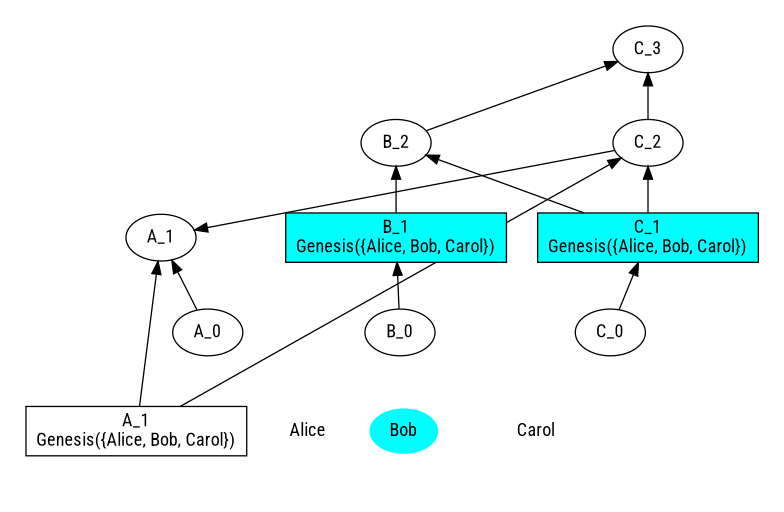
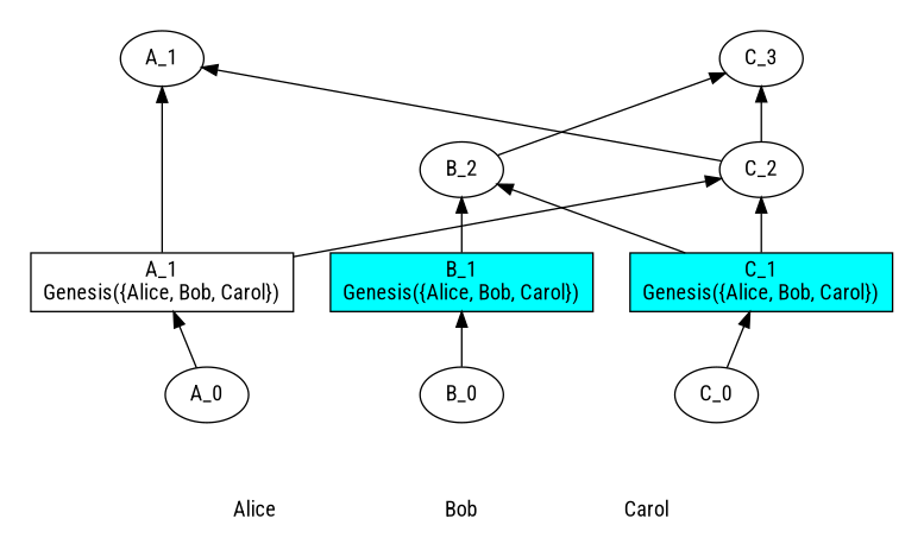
  digraph {
    fontname="Roboto Condensed"
    rankdir=BT
    splines=false
    style=invis
    node [fontname="Roboto Condensed" fillcolor=white]
    edge [fontname="Roboto Condensed"]
    Alice [color=white style=filled fillcolor=""]
-   Bob [color=white style=filled fillcolor=cyan]
+   Bob [color=white style=filled fillcolor=""]
    Carol [color=white style=filled fillcolor=""]
    n4 [label=A_0]
    n5 [label="A_1\nGenesis({Alice, Bob, Carol})" shape=rectangle style=filled]
    n6 [label=A_1]
    n7 [label=B_0]
    n8 [fillcolor=cyan label="B_1\nGenesis({Alice, Bob, Carol})" shape=rectangle style=filled]
    n9 [label=B_2]
    n10 [label=C_2]
    n11 [label=C_3]
    n12 [fillcolor=cyan label="C_1\nGenesis({Alice, Bob, Carol})" shape=rectangle style=filled]
    n13 [label=C_0]
    subgraph sub_1 {
      rank=same
      Alice
      Bob
      Carol
    }
    subgraph cluster_2 {
      label=Alice
      n4
      n5
      n6
    }
    subgraph cluster_3 {
      label=Bob
      n7
      n8
      n9
    }
    subgraph cluster_4 {
      label=Carol
      n10
      n11
      n12
      n13
    }
    Alice -> Bob [style=invis]
    Alice -> n4 [style=invis]
    Bob -> Carol [style=invis]
    Bob -> n7 [style=invis]
    Carol -> n13 [style=invis]
-   n4 -> n6 [minlen=1]
+   n4 -> n5 [minlen=1]
    n5 -> n6 [minlen=2]
    n5 -> n10 [constraint=false]
    n7 -> n8 [minlen=1]
    n8 -> n9 [minlen=1]
    n9 -> n11 [constraint=false]
    n10 -> n6 [constraint=false]
    n10 -> n11 [minlen=1]
    n12 -> n9 [constraint=false]
    n12 -> n10 [minlen=1]
    n13 -> n12 [minlen=1]
  }
